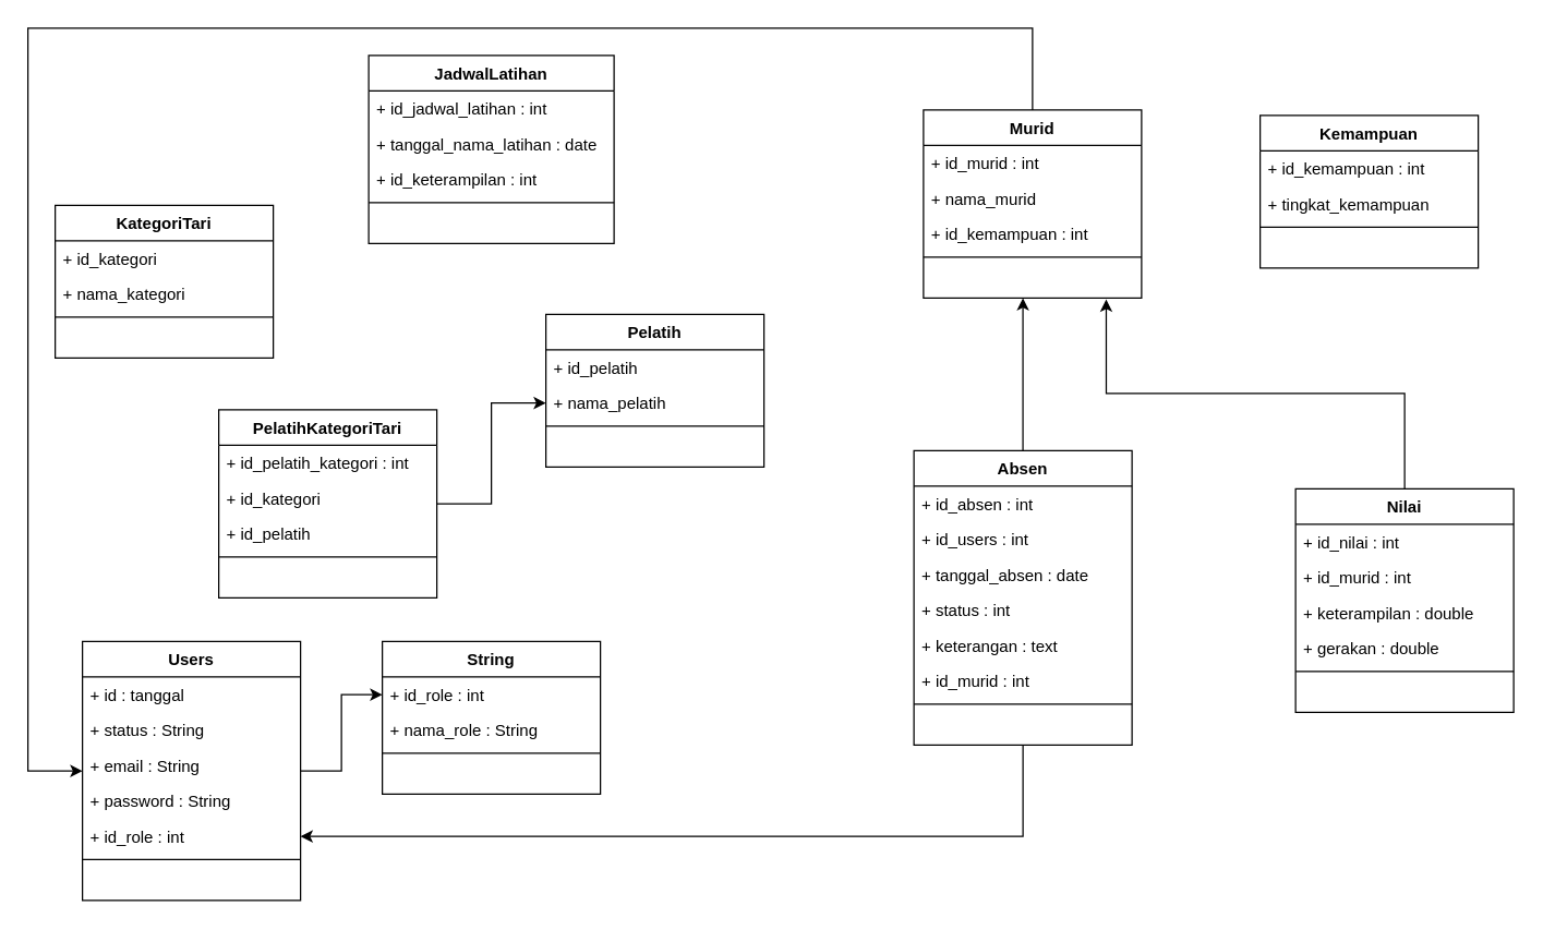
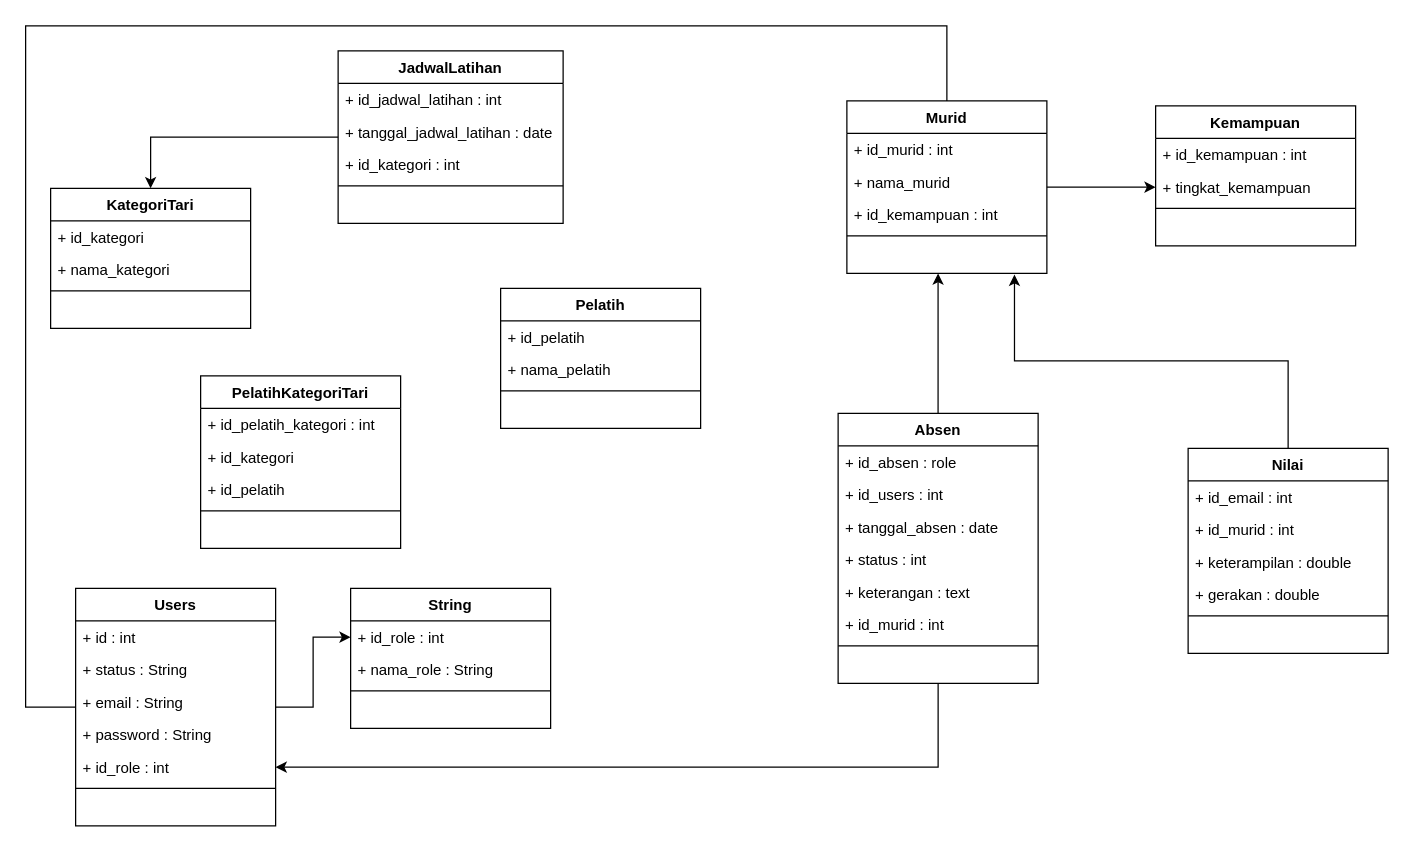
  <mxCell id="0" />
  <mxCell id="1" parent="0" />
  <mxCell id="2" value="KategoriTari" style="swimlane;fontStyle=1;align=center;verticalAlign=top;childLayout=stackLayout;horizontal=1;startSize=26;horizontalStack=0;resizeParent=1;resizeParentMax=0;resizeLast=0;collapsible=1;marginBottom=0;" vertex="1" parent="1"><mxGeometry x="40" y="150" width="160" height="112" as="geometry" /></mxCell>
  <mxCell id="3" value="+ id_kategori" style="text;strokeColor=none;fillColor=none;align=left;verticalAlign=top;spacingLeft=4;spacingRight=4;overflow=hidden;rotatable=0;points=[[0,0.5],[1,0.5]];portConstraint=eastwest;" vertex="1" parent="2"><mxGeometry y="26" width="160" height="26" as="geometry" /></mxCell>
  <mxCell id="4" value="+ nama_kategori" style="text;strokeColor=none;fillColor=none;align=left;verticalAlign=top;spacingLeft=4;spacingRight=4;overflow=hidden;rotatable=0;points=[[0,0.5],[1,0.5]];portConstraint=eastwest;" vertex="1" parent="2"><mxGeometry y="52" width="160" height="26" as="geometry" /></mxCell>
  <mxCell id="5" value="" style="line;strokeWidth=1;fillColor=none;align=left;verticalAlign=middle;spacingTop=-1;spacingLeft=3;spacingRight=3;rotatable=0;labelPosition=right;points=[];portConstraint=eastwest;" vertex="1" parent="2"><mxGeometry y="78" width="160" height="8" as="geometry" /></mxCell>
  <mxCell id="6" value=" " style="text;strokeColor=none;fillColor=none;align=left;verticalAlign=top;spacingLeft=4;spacingRight=4;overflow=hidden;rotatable=0;points=[[0,0.5],[1,0.5]];portConstraint=eastwest;" vertex="1" parent="2"><mxGeometry y="86" width="160" height="26" as="geometry" /></mxCell>
  <mxCell id="7" style="edgeStyle=orthogonalEdgeStyle;rounded=0;orthogonalLoop=1;jettySize=auto;html=1;entryX=0;entryY=0.5;entryDx=0;entryDy=0;" edge="1" parent="1" source="8" target="17"><mxGeometry relative="1" as="geometry" /></mxCell>
  <mxCell id="8" value="Users" style="swimlane;fontStyle=1;align=center;verticalAlign=top;childLayout=stackLayout;horizontal=1;startSize=26;horizontalStack=0;resizeParent=1;resizeParentMax=0;resizeLast=0;collapsible=1;marginBottom=0;" vertex="1" parent="1"><mxGeometry x="60" y="470" width="160" height="190" as="geometry" /></mxCell>
- <mxCell id="9" value="+ id : tanggal" style="text;strokeColor=none;fillColor=none;align=left;verticalAlign=top;spacingLeft=4;spacingRight=4;overflow=hidden;rotatable=0;points=[[0,0.5],[1,0.5]];portConstraint=eastwest;" vertex="1" parent="8"><mxGeometry y="26" width="160" height="26" as="geometry" /></mxCell>
+ <mxCell id="9" value="+ id : int" style="text;strokeColor=none;fillColor=none;align=left;verticalAlign=top;spacingLeft=4;spacingRight=4;overflow=hidden;rotatable=0;points=[[0,0.5],[1,0.5]];portConstraint=eastwest;" vertex="1" parent="8"><mxGeometry y="26" width="160" height="26" as="geometry" /></mxCell>
  <mxCell id="10" value="+ status : String" style="text;strokeColor=none;fillColor=none;align=left;verticalAlign=top;spacingLeft=4;spacingRight=4;overflow=hidden;rotatable=0;points=[[0,0.5],[1,0.5]];portConstraint=eastwest;" vertex="1" parent="8"><mxGeometry y="52" width="160" height="26" as="geometry" /></mxCell>
  <mxCell id="11" value="+ email : String" style="text;strokeColor=none;fillColor=none;align=left;verticalAlign=top;spacingLeft=4;spacingRight=4;overflow=hidden;rotatable=0;points=[[0,0.5],[1,0.5]];portConstraint=eastwest;" vertex="1" parent="8"><mxGeometry y="78" width="160" height="26" as="geometry" /></mxCell>
  <mxCell id="12" value="+ password : String" style="text;strokeColor=none;fillColor=none;align=left;verticalAlign=top;spacingLeft=4;spacingRight=4;overflow=hidden;rotatable=0;points=[[0,0.5],[1,0.5]];portConstraint=eastwest;" vertex="1" parent="8"><mxGeometry y="104" width="160" height="26" as="geometry" /></mxCell>
  <mxCell id="13" value="+ id_role : int" style="text;strokeColor=none;fillColor=none;align=left;verticalAlign=top;spacingLeft=4;spacingRight=4;overflow=hidden;rotatable=0;points=[[0,0.5],[1,0.5]];portConstraint=eastwest;" vertex="1" parent="8"><mxGeometry y="130" width="160" height="26" as="geometry" /></mxCell>
  <mxCell id="14" value="" style="line;strokeWidth=1;fillColor=none;align=left;verticalAlign=middle;spacingTop=-1;spacingLeft=3;spacingRight=3;rotatable=0;labelPosition=right;points=[];portConstraint=eastwest;" vertex="1" parent="8"><mxGeometry y="156" width="160" height="8" as="geometry" /></mxCell>
  <mxCell id="15" value=" " style="text;strokeColor=none;fillColor=none;align=left;verticalAlign=top;spacingLeft=4;spacingRight=4;overflow=hidden;rotatable=0;points=[[0,0.5],[1,0.5]];portConstraint=eastwest;" vertex="1" parent="8"><mxGeometry y="164" width="160" height="26" as="geometry" /></mxCell>
  <mxCell id="16" value="String" style="swimlane;fontStyle=1;align=center;verticalAlign=top;childLayout=stackLayout;horizontal=1;startSize=26;horizontalStack=0;resizeParent=1;resizeParentMax=0;resizeLast=0;collapsible=1;marginBottom=0;" vertex="1" parent="1"><mxGeometry x="280" y="470" width="160" height="112" as="geometry" /></mxCell>
  <mxCell id="17" value="+ id_role : int" style="text;strokeColor=none;fillColor=none;align=left;verticalAlign=top;spacingLeft=4;spacingRight=4;overflow=hidden;rotatable=0;points=[[0,0.5],[1,0.5]];portConstraint=eastwest;" vertex="1" parent="16"><mxGeometry y="26" width="160" height="26" as="geometry" /></mxCell>
  <mxCell id="18" value="+ nama_role : String" style="text;strokeColor=none;fillColor=none;align=left;verticalAlign=top;spacingLeft=4;spacingRight=4;overflow=hidden;rotatable=0;points=[[0,0.5],[1,0.5]];portConstraint=eastwest;" vertex="1" parent="16"><mxGeometry y="52" width="160" height="26" as="geometry" /></mxCell>
  <mxCell id="19" value="" style="line;strokeWidth=1;fillColor=none;align=left;verticalAlign=middle;spacingTop=-1;spacingLeft=3;spacingRight=3;rotatable=0;labelPosition=right;points=[];portConstraint=eastwest;" vertex="1" parent="16"><mxGeometry y="78" width="160" height="8" as="geometry" /></mxCell>
  <mxCell id="20" value=" " style="text;strokeColor=none;fillColor=none;align=left;verticalAlign=top;spacingLeft=4;spacingRight=4;overflow=hidden;rotatable=0;points=[[0,0.5],[1,0.5]];portConstraint=eastwest;" vertex="1" parent="16"><mxGeometry y="86" width="160" height="26" as="geometry" /></mxCell>
  <mxCell id="21" value="Pelatih" style="swimlane;fontStyle=1;align=center;verticalAlign=top;childLayout=stackLayout;horizontal=1;startSize=26;horizontalStack=0;resizeParent=1;resizeParentMax=0;resizeLast=0;collapsible=1;marginBottom=0;" vertex="1" parent="1"><mxGeometry x="400" y="230" width="160" height="112" as="geometry" /></mxCell>
  <mxCell id="22" value="+ id_pelatih" style="text;strokeColor=none;fillColor=none;align=left;verticalAlign=top;spacingLeft=4;spacingRight=4;overflow=hidden;rotatable=0;points=[[0,0.5],[1,0.5]];portConstraint=eastwest;" vertex="1" parent="21"><mxGeometry y="26" width="160" height="26" as="geometry" /></mxCell>
  <mxCell id="23" value="+ nama_pelatih" style="text;strokeColor=none;fillColor=none;align=left;verticalAlign=top;spacingLeft=4;spacingRight=4;overflow=hidden;rotatable=0;points=[[0,0.5],[1,0.5]];portConstraint=eastwest;" vertex="1" parent="21"><mxGeometry y="52" width="160" height="26" as="geometry" /></mxCell>
  <mxCell id="24" value="" style="line;strokeWidth=1;fillColor=none;align=left;verticalAlign=middle;spacingTop=-1;spacingLeft=3;spacingRight=3;rotatable=0;labelPosition=right;points=[];portConstraint=eastwest;" vertex="1" parent="21"><mxGeometry y="78" width="160" height="8" as="geometry" /></mxCell>
  <mxCell id="25" value=" " style="text;strokeColor=none;fillColor=none;align=left;verticalAlign=top;spacingLeft=4;spacingRight=4;overflow=hidden;rotatable=0;points=[[0,0.5],[1,0.5]];portConstraint=eastwest;" vertex="1" parent="21"><mxGeometry y="86" width="160" height="26" as="geometry" /></mxCell>
- <mxCell id="26" style="edgeStyle=orthogonalEdgeStyle;rounded=0;orthogonalLoop=1;jettySize=auto;html=1;entryX=0;entryY=0.5;entryDx=0;entryDy=0;" edge="1" parent="1" source="27" target="23"><mxGeometry relative="1" as="geometry" /></mxCell>
  <mxCell id="27" value="PelatihKategoriTari" style="swimlane;fontStyle=1;align=center;verticalAlign=top;childLayout=stackLayout;horizontal=1;startSize=26;horizontalStack=0;resizeParent=1;resizeParentMax=0;resizeLast=0;collapsible=1;marginBottom=0;" vertex="1" parent="1"><mxGeometry x="160" y="300" width="160" height="138" as="geometry" /></mxCell>
  <mxCell id="28" value="+ id_pelatih_kategori : int" style="text;strokeColor=none;fillColor=none;align=left;verticalAlign=top;spacingLeft=4;spacingRight=4;overflow=hidden;rotatable=0;points=[[0,0.5],[1,0.5]];portConstraint=eastwest;" vertex="1" parent="27"><mxGeometry y="26" width="160" height="26" as="geometry" /></mxCell>
  <mxCell id="29" value="+ id_kategori" style="text;strokeColor=none;fillColor=none;align=left;verticalAlign=top;spacingLeft=4;spacingRight=4;overflow=hidden;rotatable=0;points=[[0,0.5],[1,0.5]];portConstraint=eastwest;" vertex="1" parent="27"><mxGeometry y="52" width="160" height="26" as="geometry" /></mxCell>
  <mxCell id="30" value="+ id_pelatih" style="text;strokeColor=none;fillColor=none;align=left;verticalAlign=top;spacingLeft=4;spacingRight=4;overflow=hidden;rotatable=0;points=[[0,0.5],[1,0.5]];portConstraint=eastwest;" vertex="1" parent="27"><mxGeometry y="78" width="160" height="26" as="geometry" /></mxCell>
  <mxCell id="31" value="" style="line;strokeWidth=1;fillColor=none;align=left;verticalAlign=middle;spacingTop=-1;spacingLeft=3;spacingRight=3;rotatable=0;labelPosition=right;points=[];portConstraint=eastwest;" vertex="1" parent="27"><mxGeometry y="104" width="160" height="8" as="geometry" /></mxCell>
  <mxCell id="32" value=" " style="text;strokeColor=none;fillColor=none;align=left;verticalAlign=top;spacingLeft=4;spacingRight=4;overflow=hidden;rotatable=0;points=[[0,0.5],[1,0.5]];portConstraint=eastwest;" vertex="1" parent="27"><mxGeometry y="112" width="160" height="26" as="geometry" /></mxCell>
  <mxCell id="33" value="Kemampuan" style="swimlane;fontStyle=1;align=center;verticalAlign=top;childLayout=stackLayout;horizontal=1;startSize=26;horizontalStack=0;resizeParent=1;resizeParentMax=0;resizeLast=0;collapsible=1;marginBottom=0;" vertex="1" parent="1"><mxGeometry x="924" y="84" width="160" height="112" as="geometry" /></mxCell>
  <mxCell id="34" value="+ id_kemampuan : int" style="text;strokeColor=none;fillColor=none;align=left;verticalAlign=top;spacingLeft=4;spacingRight=4;overflow=hidden;rotatable=0;points=[[0,0.5],[1,0.5]];portConstraint=eastwest;" vertex="1" parent="33"><mxGeometry y="26" width="160" height="26" as="geometry" /></mxCell>
  <mxCell id="35" value="+ tingkat_kemampuan" style="text;strokeColor=none;fillColor=none;align=left;verticalAlign=top;spacingLeft=4;spacingRight=4;overflow=hidden;rotatable=0;points=[[0,0.5],[1,0.5]];portConstraint=eastwest;" vertex="1" parent="33"><mxGeometry y="52" width="160" height="26" as="geometry" /></mxCell>
  <mxCell id="36" value="" style="line;strokeWidth=1;fillColor=none;align=left;verticalAlign=middle;spacingTop=-1;spacingLeft=3;spacingRight=3;rotatable=0;labelPosition=right;points=[];portConstraint=eastwest;" vertex="1" parent="33"><mxGeometry y="78" width="160" height="8" as="geometry" /></mxCell>
  <mxCell id="37" value=" " style="text;strokeColor=none;fillColor=none;align=left;verticalAlign=top;spacingLeft=4;spacingRight=4;overflow=hidden;rotatable=0;points=[[0,0.5],[1,0.5]];portConstraint=eastwest;" vertex="1" parent="33"><mxGeometry y="86" width="160" height="26" as="geometry" /></mxCell>
- <mxCell id="39" style="edgeStyle=orthogonalEdgeStyle;rounded=0;orthogonalLoop=1;jettySize=auto;html=1;" edge="1" parent="1" source="40" target="8"><mxGeometry relative="1" as="geometry"><Array as="points"><mxPoint x="757" y="20" /><mxPoint x="20" y="20" /><mxPoint x="20" y="565" /></Array></mxGeometry></mxCell>
+ <mxCell id="38" style="edgeStyle=orthogonalEdgeStyle;rounded=0;orthogonalLoop=1;jettySize=auto;html=1;" edge="1" parent="1" source="40" target="35"><mxGeometry relative="1" as="geometry" /></mxCell>
+ <mxCell id="39" style="edgeStyle=orthogonalEdgeStyle;rounded=0;orthogonalLoop=1;jettySize=auto;html=1;endArrow=none;" edge="1" parent="1" source="40" target="8"><mxGeometry relative="1" as="geometry"><Array as="points"><mxPoint x="757" y="20" /><mxPoint x="20" y="20" /><mxPoint x="20" y="565" /></Array></mxGeometry></mxCell>
  <mxCell id="40" value="Murid" style="swimlane;fontStyle=1;align=center;verticalAlign=top;childLayout=stackLayout;horizontal=1;startSize=26;horizontalStack=0;resizeParent=1;resizeParentMax=0;resizeLast=0;collapsible=1;marginBottom=0;" vertex="1" parent="1"><mxGeometry x="677" y="80" width="160" height="138" as="geometry" /></mxCell>
  <mxCell id="41" value="+ id_murid : int" style="text;strokeColor=none;fillColor=none;align=left;verticalAlign=top;spacingLeft=4;spacingRight=4;overflow=hidden;rotatable=0;points=[[0,0.5],[1,0.5]];portConstraint=eastwest;" vertex="1" parent="40"><mxGeometry y="26" width="160" height="26" as="geometry" /></mxCell>
  <mxCell id="42" value="+ nama_murid" style="text;strokeColor=none;fillColor=none;align=left;verticalAlign=top;spacingLeft=4;spacingRight=4;overflow=hidden;rotatable=0;points=[[0,0.5],[1,0.5]];portConstraint=eastwest;" vertex="1" parent="40"><mxGeometry y="52" width="160" height="26" as="geometry" /></mxCell>
  <mxCell id="43" value="+ id_kemampuan : int" style="text;strokeColor=none;fillColor=none;align=left;verticalAlign=top;spacingLeft=4;spacingRight=4;overflow=hidden;rotatable=0;points=[[0,0.5],[1,0.5]];portConstraint=eastwest;" vertex="1" parent="40"><mxGeometry y="78" width="160" height="26" as="geometry" /></mxCell>
  <mxCell id="44" value="" style="line;strokeWidth=1;fillColor=none;align=left;verticalAlign=middle;spacingTop=-1;spacingLeft=3;spacingRight=3;rotatable=0;labelPosition=right;points=[];portConstraint=eastwest;" vertex="1" parent="40"><mxGeometry y="104" width="160" height="8" as="geometry" /></mxCell>
  <mxCell id="45" value=" " style="text;strokeColor=none;fillColor=none;align=left;verticalAlign=top;spacingLeft=4;spacingRight=4;overflow=hidden;rotatable=0;points=[[0,0.5],[1,0.5]];portConstraint=eastwest;" vertex="1" parent="40"><mxGeometry y="112" width="160" height="26" as="geometry" /></mxCell>
  <mxCell id="46" style="edgeStyle=orthogonalEdgeStyle;rounded=0;orthogonalLoop=1;jettySize=auto;html=1;entryX=0.456;entryY=1;entryDx=0;entryDy=0;entryPerimeter=0;" edge="1" parent="1" source="48" target="45"><mxGeometry relative="1" as="geometry" /></mxCell>
  <mxCell id="47" style="edgeStyle=orthogonalEdgeStyle;rounded=0;orthogonalLoop=1;jettySize=auto;html=1;entryX=1;entryY=0.5;entryDx=0;entryDy=0;" edge="1" parent="1" source="48" target="13"><mxGeometry relative="1" as="geometry" /></mxCell>
  <mxCell id="48" value="Absen" style="swimlane;fontStyle=1;align=center;verticalAlign=top;childLayout=stackLayout;horizontal=1;startSize=26;horizontalStack=0;resizeParent=1;resizeParentMax=0;resizeLast=0;collapsible=1;marginBottom=0;" vertex="1" parent="1"><mxGeometry x="670" y="330" width="160" height="216" as="geometry" /></mxCell>
- <mxCell id="49" value="+ id_absen : int" style="text;strokeColor=none;fillColor=none;align=left;verticalAlign=top;spacingLeft=4;spacingRight=4;overflow=hidden;rotatable=0;points=[[0,0.5],[1,0.5]];portConstraint=eastwest;" vertex="1" parent="48"><mxGeometry y="26" width="160" height="26" as="geometry" /></mxCell>
+ <mxCell id="49" value="+ id_absen : role" style="text;strokeColor=none;fillColor=none;align=left;verticalAlign=top;spacingLeft=4;spacingRight=4;overflow=hidden;rotatable=0;points=[[0,0.5],[1,0.5]];portConstraint=eastwest;" vertex="1" parent="48"><mxGeometry y="26" width="160" height="26" as="geometry" /></mxCell>
  <mxCell id="50" value="+ id_users : int" style="text;strokeColor=none;fillColor=none;align=left;verticalAlign=top;spacingLeft=4;spacingRight=4;overflow=hidden;rotatable=0;points=[[0,0.5],[1,0.5]];portConstraint=eastwest;" vertex="1" parent="48"><mxGeometry y="52" width="160" height="26" as="geometry" /></mxCell>
  <mxCell id="51" value="+ tanggal_absen : date" style="text;strokeColor=none;fillColor=none;align=left;verticalAlign=top;spacingLeft=4;spacingRight=4;overflow=hidden;rotatable=0;points=[[0,0.5],[1,0.5]];portConstraint=eastwest;" vertex="1" parent="48"><mxGeometry y="78" width="160" height="26" as="geometry" /></mxCell>
  <mxCell id="52" value="+ status : int" style="text;strokeColor=none;fillColor=none;align=left;verticalAlign=top;spacingLeft=4;spacingRight=4;overflow=hidden;rotatable=0;points=[[0,0.5],[1,0.5]];portConstraint=eastwest;" vertex="1" parent="48"><mxGeometry y="104" width="160" height="26" as="geometry" /></mxCell>
  <mxCell id="53" value="+ keterangan : text" style="text;strokeColor=none;fillColor=none;align=left;verticalAlign=top;spacingLeft=4;spacingRight=4;overflow=hidden;rotatable=0;points=[[0,0.5],[1,0.5]];portConstraint=eastwest;" vertex="1" parent="48"><mxGeometry y="130" width="160" height="26" as="geometry" /></mxCell>
  <mxCell id="54" value="+ id_murid : int" style="text;strokeColor=none;fillColor=none;align=left;verticalAlign=top;spacingLeft=4;spacingRight=4;overflow=hidden;rotatable=0;points=[[0,0.5],[1,0.5]];portConstraint=eastwest;" vertex="1" parent="48"><mxGeometry y="156" width="160" height="26" as="geometry" /></mxCell>
  <mxCell id="55" value="" style="line;strokeWidth=1;fillColor=none;align=left;verticalAlign=middle;spacingTop=-1;spacingLeft=3;spacingRight=3;rotatable=0;labelPosition=right;points=[];portConstraint=eastwest;" vertex="1" parent="48"><mxGeometry y="182" width="160" height="8" as="geometry" /></mxCell>
  <mxCell id="56" value=" " style="text;strokeColor=none;fillColor=none;align=left;verticalAlign=top;spacingLeft=4;spacingRight=4;overflow=hidden;rotatable=0;points=[[0,0.5],[1,0.5]];portConstraint=eastwest;" vertex="1" parent="48"><mxGeometry y="190" width="160" height="26" as="geometry" /></mxCell>
  <mxCell id="57" style="edgeStyle=orthogonalEdgeStyle;rounded=0;orthogonalLoop=1;jettySize=auto;html=1;entryX=0.838;entryY=1.038;entryDx=0;entryDy=0;entryPerimeter=0;" edge="1" parent="1" source="58" target="45"><mxGeometry relative="1" as="geometry" /></mxCell>
  <mxCell id="58" value="Nilai" style="swimlane;fontStyle=1;align=center;verticalAlign=top;childLayout=stackLayout;horizontal=1;startSize=26;horizontalStack=0;resizeParent=1;resizeParentMax=0;resizeLast=0;collapsible=1;marginBottom=0;" vertex="1" parent="1"><mxGeometry x="950" y="358" width="160" height="164" as="geometry" /></mxCell>
- <mxCell id="59" value="+ id_nilai : int" style="text;strokeColor=none;fillColor=none;align=left;verticalAlign=top;spacingLeft=4;spacingRight=4;overflow=hidden;rotatable=0;points=[[0,0.5],[1,0.5]];portConstraint=eastwest;" vertex="1" parent="58"><mxGeometry y="26" width="160" height="26" as="geometry" /></mxCell>
+ <mxCell id="59" value="+ id_email : int" style="text;strokeColor=none;fillColor=none;align=left;verticalAlign=top;spacingLeft=4;spacingRight=4;overflow=hidden;rotatable=0;points=[[0,0.5],[1,0.5]];portConstraint=eastwest;" vertex="1" parent="58"><mxGeometry y="26" width="160" height="26" as="geometry" /></mxCell>
  <mxCell id="60" value="+ id_murid : int" style="text;strokeColor=none;fillColor=none;align=left;verticalAlign=top;spacingLeft=4;spacingRight=4;overflow=hidden;rotatable=0;points=[[0,0.5],[1,0.5]];portConstraint=eastwest;" vertex="1" parent="58"><mxGeometry y="52" width="160" height="26" as="geometry" /></mxCell>
  <mxCell id="61" value="+ keterampilan : double" style="text;strokeColor=none;fillColor=none;align=left;verticalAlign=top;spacingLeft=4;spacingRight=4;overflow=hidden;rotatable=0;points=[[0,0.5],[1,0.5]];portConstraint=eastwest;" vertex="1" parent="58"><mxGeometry y="78" width="160" height="26" as="geometry" /></mxCell>
  <mxCell id="62" value="+ gerakan : double" style="text;strokeColor=none;fillColor=none;align=left;verticalAlign=top;spacingLeft=4;spacingRight=4;overflow=hidden;rotatable=0;points=[[0,0.5],[1,0.5]];portConstraint=eastwest;" vertex="1" parent="58"><mxGeometry y="104" width="160" height="26" as="geometry" /></mxCell>
  <mxCell id="63" value="" style="line;strokeWidth=1;fillColor=none;align=left;verticalAlign=middle;spacingTop=-1;spacingLeft=3;spacingRight=3;rotatable=0;labelPosition=right;points=[];portConstraint=eastwest;" vertex="1" parent="58"><mxGeometry y="130" width="160" height="8" as="geometry" /></mxCell>
  <mxCell id="64" value=" " style="text;strokeColor=none;fillColor=none;align=left;verticalAlign=top;spacingLeft=4;spacingRight=4;overflow=hidden;rotatable=0;points=[[0,0.5],[1,0.5]];portConstraint=eastwest;" vertex="1" parent="58"><mxGeometry y="138" width="160" height="26" as="geometry" /></mxCell>
+ <mxCell id="65" style="edgeStyle=orthogonalEdgeStyle;rounded=0;orthogonalLoop=1;jettySize=auto;html=1;entryX=0.5;entryY=0;entryDx=0;entryDy=0;" edge="1" parent="1" source="66" target="2"><mxGeometry relative="1" as="geometry" /></mxCell>
  <mxCell id="66" value="JadwalLatihan" style="swimlane;fontStyle=1;align=center;verticalAlign=top;childLayout=stackLayout;horizontal=1;startSize=26;horizontalStack=0;resizeParent=1;resizeParentMax=0;resizeLast=0;collapsible=1;marginBottom=0;" vertex="1" parent="1"><mxGeometry x="270" y="40" width="180" height="138" as="geometry" /></mxCell>
  <mxCell id="67" value="+ id_jadwal_latihan : int" style="text;strokeColor=none;fillColor=none;align=left;verticalAlign=top;spacingLeft=4;spacingRight=4;overflow=hidden;rotatable=0;points=[[0,0.5],[1,0.5]];portConstraint=eastwest;" vertex="1" parent="66"><mxGeometry y="26" width="180" height="26" as="geometry" /></mxCell>
- <mxCell id="68" value="+ tanggal_nama_latihan : date" style="text;strokeColor=none;fillColor=none;align=left;verticalAlign=top;spacingLeft=4;spacingRight=4;overflow=hidden;rotatable=0;points=[[0,0.5],[1,0.5]];portConstraint=eastwest;" vertex="1" parent="66"><mxGeometry y="52" width="180" height="26" as="geometry" /></mxCell>
- <mxCell id="69" value="+ id_keterampilan : int" style="text;strokeColor=none;fillColor=none;align=left;verticalAlign=top;spacingLeft=4;spacingRight=4;overflow=hidden;rotatable=0;points=[[0,0.5],[1,0.5]];portConstraint=eastwest;" vertex="1" parent="66"><mxGeometry y="78" width="180" height="26" as="geometry" /></mxCell>
+ <mxCell id="68" value="+ tanggal_jadwal_latihan : date" style="text;strokeColor=none;fillColor=none;align=left;verticalAlign=top;spacingLeft=4;spacingRight=4;overflow=hidden;rotatable=0;points=[[0,0.5],[1,0.5]];portConstraint=eastwest;" vertex="1" parent="66"><mxGeometry y="52" width="180" height="26" as="geometry" /></mxCell>
+ <mxCell id="69" value="+ id_kategori : int" style="text;strokeColor=none;fillColor=none;align=left;verticalAlign=top;spacingLeft=4;spacingRight=4;overflow=hidden;rotatable=0;points=[[0,0.5],[1,0.5]];portConstraint=eastwest;" vertex="1" parent="66"><mxGeometry y="78" width="180" height="26" as="geometry" /></mxCell>
  <mxCell id="70" value="" style="line;strokeWidth=1;fillColor=none;align=left;verticalAlign=middle;spacingTop=-1;spacingLeft=3;spacingRight=3;rotatable=0;labelPosition=right;points=[];portConstraint=eastwest;" vertex="1" parent="66"><mxGeometry y="104" width="180" height="8" as="geometry" /></mxCell>
  <mxCell id="71" value=" " style="text;strokeColor=none;fillColor=none;align=left;verticalAlign=top;spacingLeft=4;spacingRight=4;overflow=hidden;rotatable=0;points=[[0,0.5],[1,0.5]];portConstraint=eastwest;" vertex="1" parent="66"><mxGeometry y="112" width="180" height="26" as="geometry" /></mxCell>
